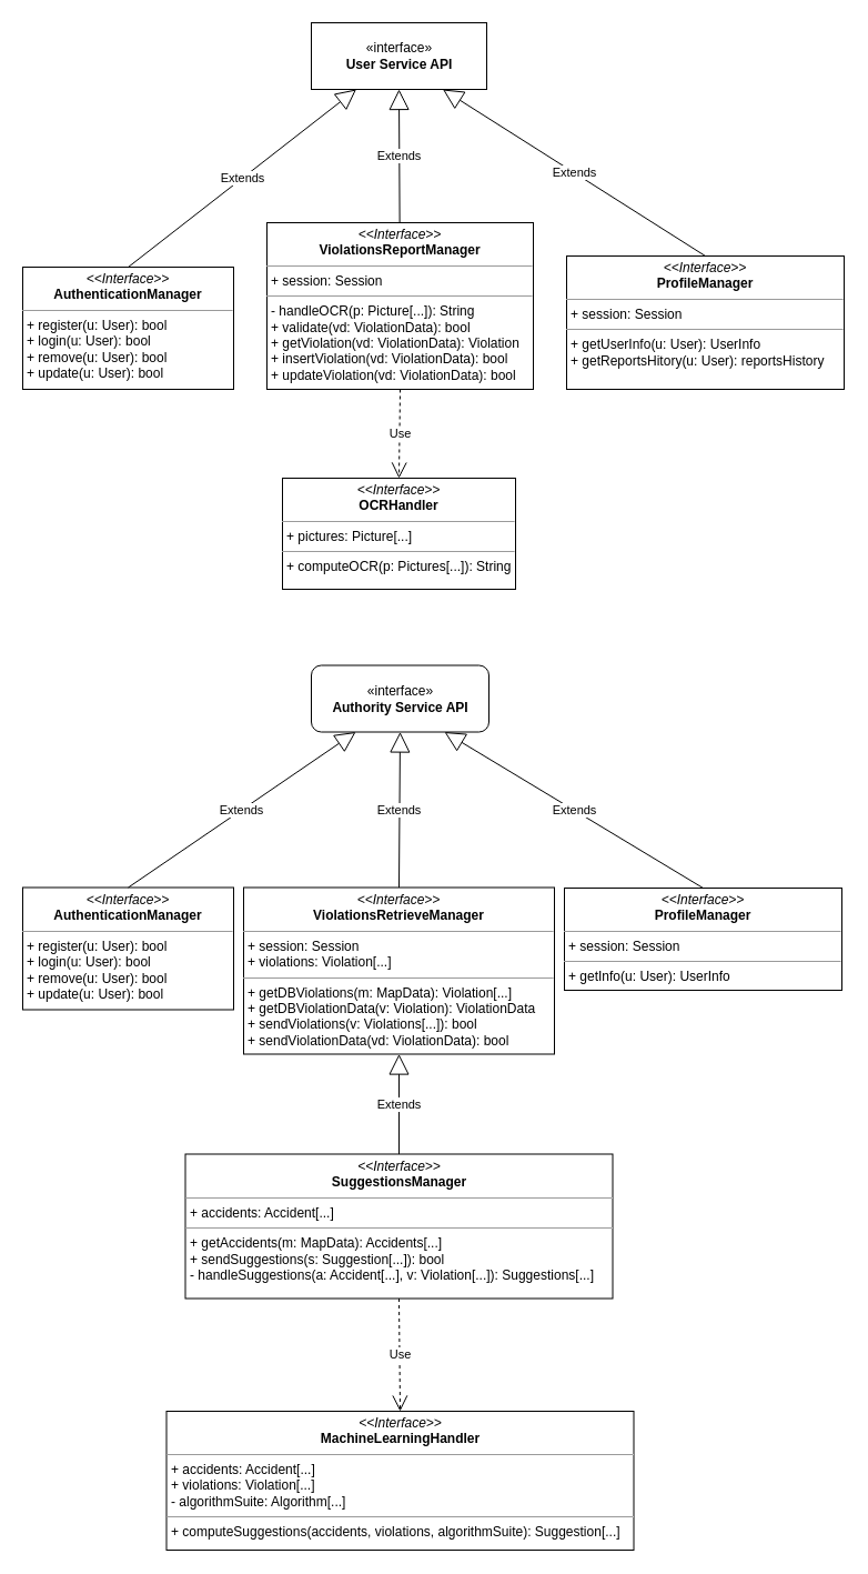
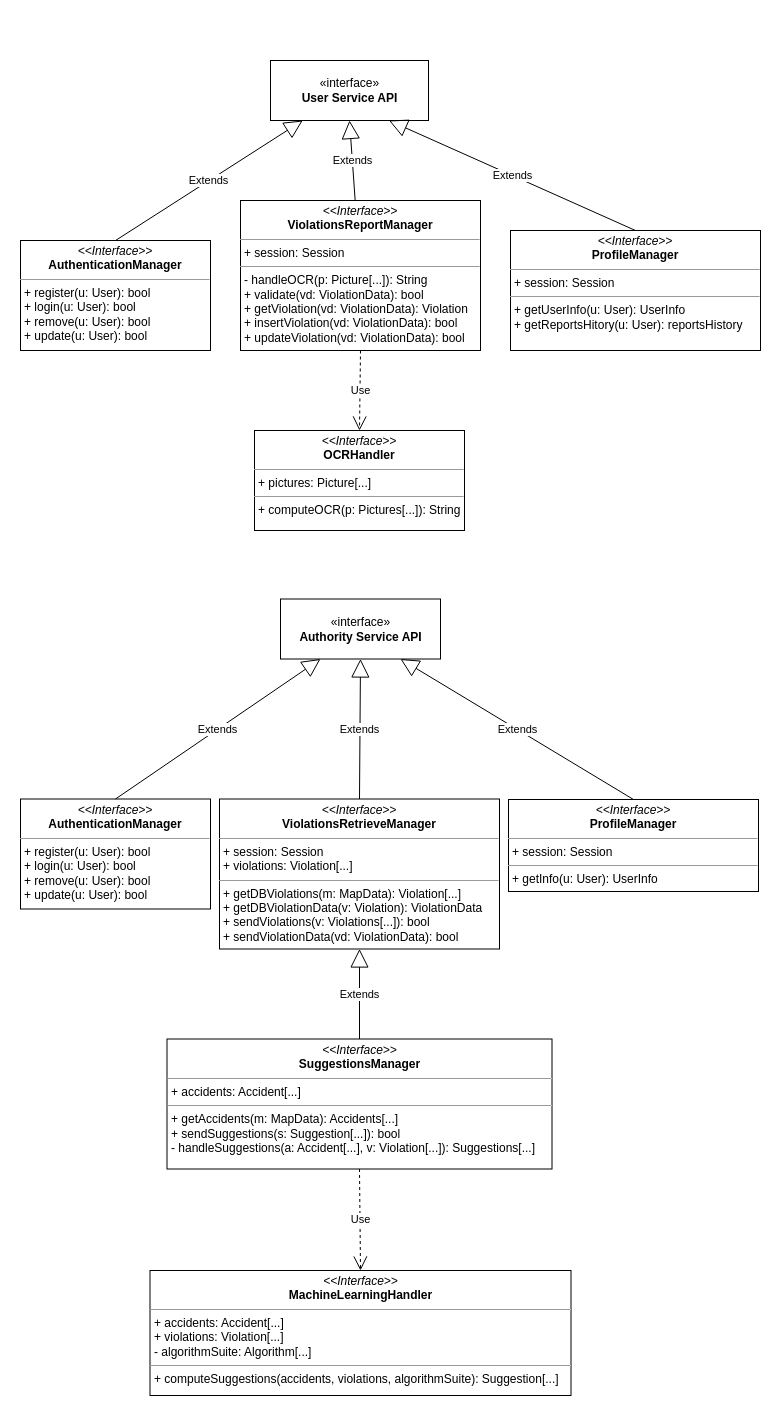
  <mxCell id="0" />
  <mxCell id="1" parent="0" />
- <mxCell id="2" value="«interface»&lt;br&gt;&lt;b&gt;User Service API&lt;br&gt;&lt;/b&gt;" style="html=1;" parent="1" vertex="1"><mxGeometry x="280" y="20" width="158" height="60" as="geometry" /></mxCell>
+ <mxCell id="2" value="«interface»&lt;br&gt;&lt;b&gt;User Service API&lt;br&gt;&lt;/b&gt;" style="html=1;" parent="1" vertex="1"><mxGeometry x="270" y="60" width="158" height="60" as="geometry" /></mxCell>
  <mxCell id="3" value="&lt;p style=&quot;margin: 0px ; margin-top: 4px ; text-align: center&quot;&gt;&lt;i&gt;&amp;lt;&amp;lt;Interface&amp;gt;&amp;gt;&lt;/i&gt;&lt;br&gt;&lt;b&gt;AuthenticationManager&lt;/b&gt;&lt;/p&gt;&lt;hr size=&quot;1&quot;&gt;&lt;p style=&quot;margin: 0px ; margin-left: 4px&quot;&gt;&lt;span&gt;+ register(u: User): bool&lt;/span&gt;&lt;br&gt;&lt;/p&gt;&lt;p style=&quot;margin: 0px ; margin-left: 4px&quot;&gt;+ login(u: User): bool&lt;/p&gt;&lt;p style=&quot;margin: 0px ; margin-left: 4px&quot;&gt;+ remove(u: User): bool&lt;/p&gt;&lt;p style=&quot;margin: 0px ; margin-left: 4px&quot;&gt;+ update(u: User): bool&lt;/p&gt;" style="verticalAlign=top;align=left;overflow=fill;fontSize=12;fontFamily=Helvetica;html=1;" parent="1" vertex="1"><mxGeometry x="20" y="240" width="190" height="110" as="geometry" /></mxCell>
  <mxCell id="4" value="&lt;p style=&quot;margin: 0px ; margin-top: 4px ; text-align: center&quot;&gt;&lt;i&gt;&amp;lt;&amp;lt;Interface&amp;gt;&amp;gt;&lt;/i&gt;&lt;br&gt;&lt;b&gt;ViolationsReportManager&lt;/b&gt;&lt;/p&gt;&lt;hr size=&quot;1&quot;&gt;&lt;p style=&quot;margin: 0px ; margin-left: 4px&quot;&gt;+ session: Session&lt;br&gt;&lt;/p&gt;&lt;hr size=&quot;1&quot;&gt;&lt;p style=&quot;margin: 0px ; margin-left: 4px&quot;&gt;- handleOCR(p: Picture[...]): String&lt;br&gt;+ validate(vd: ViolationData): bool&lt;/p&gt;&lt;p style=&quot;margin: 0px ; margin-left: 4px&quot;&gt;+ getViolation(vd: ViolationData): Violation&lt;/p&gt;&lt;p style=&quot;margin: 0px ; margin-left: 4px&quot;&gt;+ insertViolation(vd: ViolationData): bool&lt;/p&gt;&lt;p style=&quot;margin: 0px ; margin-left: 4px&quot;&gt;+ updateViolation(vd: ViolationData): bool&lt;/p&gt;" style="verticalAlign=top;align=left;overflow=fill;fontSize=12;fontFamily=Helvetica;html=1;" parent="1" vertex="1"><mxGeometry x="240" y="200" width="240" height="150" as="geometry" /></mxCell>
  <mxCell id="5" value="&lt;p style=&quot;margin: 0px ; margin-top: 4px ; text-align: center&quot;&gt;&lt;i&gt;&amp;lt;&amp;lt;Interface&amp;gt;&amp;gt;&lt;/i&gt;&lt;br&gt;&lt;b&gt;ProfileManager&lt;/b&gt;&lt;/p&gt;&lt;hr size=&quot;1&quot;&gt;&lt;p style=&quot;margin: 0px ; margin-left: 4px&quot;&gt;+ session: Session&lt;br&gt;&lt;/p&gt;&lt;hr size=&quot;1&quot;&gt;&lt;p style=&quot;margin: 0px ; margin-left: 4px&quot;&gt;+ getUserInfo(u: User): UserInfo&lt;br&gt;+ getReportsHitory(u: User): reportsHistory&lt;/p&gt;" style="verticalAlign=top;align=left;overflow=fill;fontSize=12;fontFamily=Helvetica;html=1;" parent="1" vertex="1"><mxGeometry x="510" y="230" width="250" height="120" as="geometry" /></mxCell>
  <mxCell id="6" value="Extends" style="endArrow=block;endSize=16;endFill=0;html=1;entryX=0.5;entryY=1;entryDx=0;entryDy=0;" parent="1" source="4" target="2" edge="1"><mxGeometry width="160" relative="1" as="geometry"><mxPoint x="360" y="140" as="sourcePoint" /><mxPoint x="520" y="140" as="targetPoint" /></mxGeometry></mxCell>
  <mxCell id="7" value="Extends" style="endArrow=block;endSize=16;endFill=0;html=1;exitX=0.5;exitY=0;exitDx=0;exitDy=0;" parent="1" source="3" target="2" edge="1"><mxGeometry width="160" relative="1" as="geometry"><mxPoint x="20" y="370" as="sourcePoint" /><mxPoint x="180" y="370" as="targetPoint" /></mxGeometry></mxCell>
  <mxCell id="8" value="Extends" style="endArrow=block;endSize=16;endFill=0;html=1;exitX=0.5;exitY=0;exitDx=0;exitDy=0;entryX=0.75;entryY=1;entryDx=0;entryDy=0;" parent="1" source="5" target="2" edge="1"><mxGeometry width="160" relative="1" as="geometry"><mxPoint x="620" y="150" as="sourcePoint" /><mxPoint x="780" y="150" as="targetPoint" /></mxGeometry></mxCell>
- <mxCell id="9" value="«interface»&lt;br&gt;&lt;b&gt;Authority Service API&lt;/b&gt;" style="html=1;rounded=1;" parent="1" vertex="1"><mxGeometry x="280" y="598.5" width="160" height="60" as="geometry" /></mxCell>
+ <mxCell id="9" value="«interface»&lt;br&gt;&lt;b&gt;Authority Service API&lt;/b&gt;" style="html=1;" parent="1" vertex="1"><mxGeometry x="280" y="598.5" width="160" height="60" as="geometry" /></mxCell>
  <mxCell id="10" value="&lt;p style=&quot;margin: 0px ; margin-top: 4px ; text-align: center&quot;&gt;&lt;i&gt;&amp;lt;&amp;lt;Interface&amp;gt;&amp;gt;&lt;/i&gt;&lt;br&gt;&lt;b&gt;AuthenticationManager&lt;/b&gt;&lt;/p&gt;&lt;hr size=&quot;1&quot;&gt;&lt;p style=&quot;margin: 0px ; margin-left: 4px&quot;&gt;&lt;span&gt;+ register(u: User): bool&lt;/span&gt;&lt;br&gt;&lt;/p&gt;&lt;p style=&quot;margin: 0px ; margin-left: 4px&quot;&gt;+ login(u: User): bool&lt;/p&gt;&lt;p style=&quot;margin: 0px ; margin-left: 4px&quot;&gt;+ remove(u: User): bool&lt;/p&gt;&lt;p style=&quot;margin: 0px ; margin-left: 4px&quot;&gt;+ update(u: User): bool&lt;/p&gt;" style="verticalAlign=top;align=left;overflow=fill;fontSize=12;fontFamily=Helvetica;html=1;" parent="1" vertex="1"><mxGeometry x="20" y="798.5" width="190" height="110" as="geometry" /></mxCell>
  <mxCell id="11" value="Extends" style="endArrow=block;endSize=16;endFill=0;html=1;entryX=0.25;entryY=1;entryDx=0;entryDy=0;exitX=0.5;exitY=0;exitDx=0;exitDy=0;" parent="1" source="10" target="9" edge="1"><mxGeometry width="160" relative="1" as="geometry"><mxPoint x="110" y="718.5" as="sourcePoint" /><mxPoint x="270" y="718.5" as="targetPoint" /></mxGeometry></mxCell>
  <mxCell id="12" value="Extends" style="endArrow=block;endSize=16;endFill=0;html=1;entryX=0.5;entryY=1;entryDx=0;entryDy=0;exitX=0.5;exitY=0;exitDx=0;exitDy=0;" parent="1" source="13" target="9" edge="1"><mxGeometry width="160" relative="1" as="geometry"><mxPoint x="370" y="798.5" as="sourcePoint" /><mxPoint x="470" y="738.5" as="targetPoint" /></mxGeometry></mxCell>
  <mxCell id="13" value="&lt;p style=&quot;margin: 0px ; margin-top: 4px ; text-align: center&quot;&gt;&lt;i&gt;&amp;lt;&amp;lt;Interface&amp;gt;&amp;gt;&lt;/i&gt;&lt;br&gt;&lt;b&gt;ViolationsRetrieveManager&lt;/b&gt;&lt;/p&gt;&lt;hr size=&quot;1&quot;&gt;&lt;p style=&quot;margin: 0px ; margin-left: 4px&quot;&gt;+ session: Session&lt;br&gt;&lt;/p&gt;&lt;p style=&quot;margin: 0px ; margin-left: 4px&quot;&gt;+ violations: Violation[...]&lt;/p&gt;&lt;hr size=&quot;1&quot;&gt;&lt;p style=&quot;margin: 0px 0px 0px 4px&quot;&gt;+ getDBViolations(m: MapData): Violation[...]&lt;br&gt;&lt;/p&gt;&lt;p style=&quot;margin: 0px 0px 0px 4px&quot;&gt;+ getDBViolationData(v: Violation): ViolationData&lt;/p&gt;&lt;p style=&quot;margin: 0px 0px 0px 4px&quot;&gt;+ sendViolations(v: Violations[...]): bool&lt;/p&gt;&lt;p style=&quot;margin: 0px 0px 0px 4px&quot;&gt;+ sendViolationData(vd: ViolationData): bool&amp;nbsp;&lt;/p&gt;" style="verticalAlign=top;align=left;overflow=fill;fontSize=12;fontFamily=Helvetica;html=1;" parent="1" vertex="1"><mxGeometry x="219" y="798.5" width="280" height="150" as="geometry" /></mxCell>
  <mxCell id="14" value="&lt;p style=&quot;margin: 0px ; margin-top: 4px ; text-align: center&quot;&gt;&lt;i&gt;&amp;lt;&amp;lt;Interface&amp;gt;&amp;gt;&lt;/i&gt;&lt;br&gt;&lt;b&gt;ProfileManager&lt;/b&gt;&lt;/p&gt;&lt;hr size=&quot;1&quot;&gt;&lt;p style=&quot;margin: 0px ; margin-left: 4px&quot;&gt;+ session: Session&lt;br&gt;&lt;/p&gt;&lt;hr size=&quot;1&quot;&gt;&lt;p style=&quot;margin: 0px ; margin-left: 4px&quot;&gt;+ getInfo(u: User): UserInfo&lt;br&gt;&lt;br&gt;&lt;/p&gt;" style="verticalAlign=top;align=left;overflow=fill;fontSize=12;fontFamily=Helvetica;html=1;" parent="1" vertex="1"><mxGeometry x="508" y="799" width="250" height="92" as="geometry" /></mxCell>
  <mxCell id="15" value="Extends" style="endArrow=block;endSize=16;endFill=0;html=1;entryX=0.75;entryY=1;entryDx=0;entryDy=0;exitX=0.5;exitY=0;exitDx=0;exitDy=0;" parent="1" source="14" target="9" edge="1"><mxGeometry width="160" relative="1" as="geometry"><mxPoint x="660" y="738.5" as="sourcePoint" /><mxPoint x="645.5" y="678.5" as="targetPoint" /></mxGeometry></mxCell>
  <mxCell id="16" value="&lt;p style=&quot;margin: 0px ; margin-top: 4px ; text-align: center&quot;&gt;&lt;i&gt;&amp;lt;&amp;lt;Interface&amp;gt;&amp;gt;&lt;/i&gt;&lt;br&gt;&lt;b&gt;SuggestionsManager&lt;/b&gt;&lt;/p&gt;&lt;hr size=&quot;1&quot;&gt;&lt;p style=&quot;margin: 0px ; margin-left: 4px&quot;&gt;+ accidents: Accident[...]&lt;br&gt;&lt;/p&gt;&lt;hr size=&quot;1&quot;&gt;&lt;p style=&quot;margin: 0px 0px 0px 4px&quot;&gt;&lt;span&gt;+ getAccidents(m: MapData): Accidents[...]&lt;/span&gt;&lt;br&gt;&lt;/p&gt;&lt;p style=&quot;margin: 0px 0px 0px 4px&quot;&gt;&lt;span&gt;+ sendSuggestions(s: Suggestion[...]): bool&lt;/span&gt;&lt;/p&gt;&lt;p style=&quot;margin: 0px 0px 0px 4px&quot;&gt;&lt;span&gt;- handleSuggestions(a: Accident[...], v: Violation[...]): Suggestions[...]&lt;/span&gt;&lt;/p&gt;" style="verticalAlign=top;align=left;overflow=fill;fontSize=12;fontFamily=Helvetica;html=1;" parent="1" vertex="1"><mxGeometry x="166.5" y="1038.5" width="385" height="130" as="geometry" /></mxCell>
  <mxCell id="17" value="Extends" style="endArrow=block;endSize=16;endFill=0;html=1;exitX=0.5;exitY=0;exitDx=0;exitDy=0;entryX=0.5;entryY=1;entryDx=0;entryDy=0;" parent="1" source="16" target="13" edge="1"><mxGeometry width="160" relative="1" as="geometry"><mxPoint x="360" y="1128.5" as="sourcePoint" /><mxPoint x="520" y="1128.5" as="targetPoint" /></mxGeometry></mxCell>
  <mxCell id="18" value="&lt;p style=&quot;margin: 0px ; margin-top: 4px ; text-align: center&quot;&gt;&lt;i&gt;&amp;lt;&amp;lt;Interface&amp;gt;&amp;gt;&lt;/i&gt;&lt;br&gt;&lt;b&gt;MachineLearningHandler&lt;/b&gt;&lt;/p&gt;&lt;hr size=&quot;1&quot;&gt;&lt;p style=&quot;margin: 0px ; margin-left: 4px&quot;&gt;+ accidents: Accident[...]&lt;br&gt;+ violations: Violation[...]&lt;/p&gt;&lt;p style=&quot;margin: 0px ; margin-left: 4px&quot;&gt;- algorithmSuite: Algorithm[...]&lt;/p&gt;&lt;hr size=&quot;1&quot;&gt;&lt;p style=&quot;margin: 0px ; margin-left: 4px&quot;&gt;+ computeSuggestions(accidents, violations, algorithmSuite): Suggestion[...]&lt;/p&gt;&lt;p style=&quot;margin: 0px ; margin-left: 4px&quot;&gt;&lt;br&gt;&lt;/p&gt;" style="verticalAlign=top;align=left;overflow=fill;fontSize=12;fontFamily=Helvetica;html=1;" parent="1" vertex="1"><mxGeometry x="149.5" y="1270" width="421" height="125" as="geometry" /></mxCell>
  <mxCell id="19" value="Use" style="endArrow=open;endSize=12;dashed=1;html=1;exitX=0.5;exitY=1;exitDx=0;exitDy=0;entryX=0.5;entryY=0;entryDx=0;entryDy=0;" parent="1" source="16" target="18" edge="1"><mxGeometry width="160" relative="1" as="geometry"><mxPoint x="490" y="1248.5" as="sourcePoint" /><mxPoint x="650" y="1248.5" as="targetPoint" /></mxGeometry></mxCell>
  <mxCell id="20" value="&lt;p style=&quot;margin: 0px ; margin-top: 4px ; text-align: center&quot;&gt;&lt;i&gt;&amp;lt;&amp;lt;Interface&amp;gt;&amp;gt;&lt;/i&gt;&lt;br&gt;&lt;b&gt;OCRHandler&lt;/b&gt;&lt;/p&gt;&lt;hr size=&quot;1&quot;&gt;&lt;p style=&quot;margin: 0px ; margin-left: 4px&quot;&gt;+ pictures: Picture[...]&lt;/p&gt;&lt;hr size=&quot;1&quot;&gt;&lt;p style=&quot;margin: 0px ; margin-left: 4px&quot;&gt;+ computeOCR(p: Pictures[...]): String&lt;br&gt;&lt;br&gt;&lt;/p&gt;" style="verticalAlign=top;align=left;overflow=fill;fontSize=12;fontFamily=Helvetica;html=1;" parent="1" vertex="1"><mxGeometry x="254" y="430" width="210" height="100" as="geometry" /></mxCell>
  <mxCell id="21" value="Use" style="endArrow=open;endSize=12;dashed=1;html=1;exitX=0.5;exitY=1;exitDx=0;exitDy=0;entryX=0.5;entryY=0;entryDx=0;entryDy=0;" parent="1" source="4" target="20" edge="1"><mxGeometry width="160" relative="1" as="geometry"><mxPoint x="160" y="430" as="sourcePoint" /><mxPoint x="320" y="430" as="targetPoint" /></mxGeometry></mxCell>
